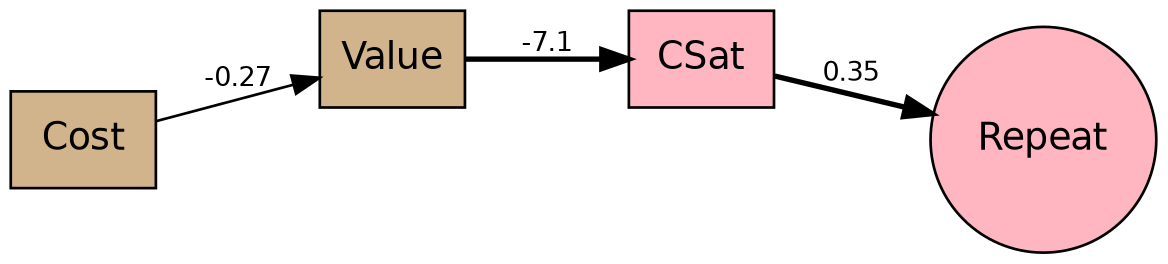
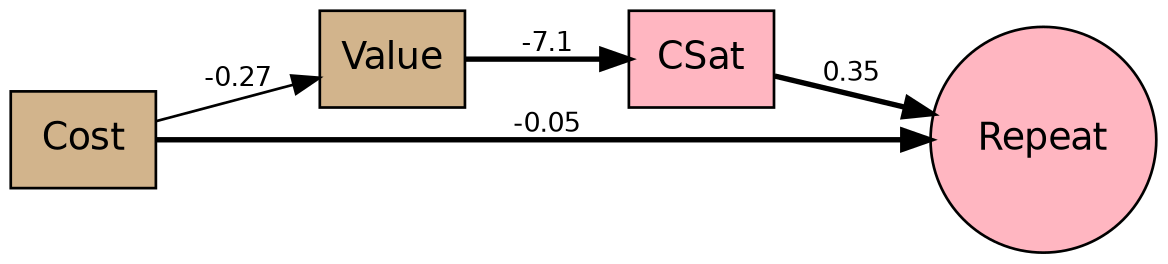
  digraph {
    rankdir=LR
    node [fillcolor=tan fontname=Helvetica fontsize=14 shape=box style=filled]
    edge [fontname=Helvetica fontsize=10 style=bold]
    Cost
    Value
    Repeat [fillcolor=lightpink shape=circle]
    CSat [fillcolor=lightpink]
    Cost -> Value [label=-0.27 style=solid]
+   Cost -> Repeat [label=-0.05]
    Value -> CSat [label=-7.1]
    CSat -> Repeat [label=0.35]
  }
